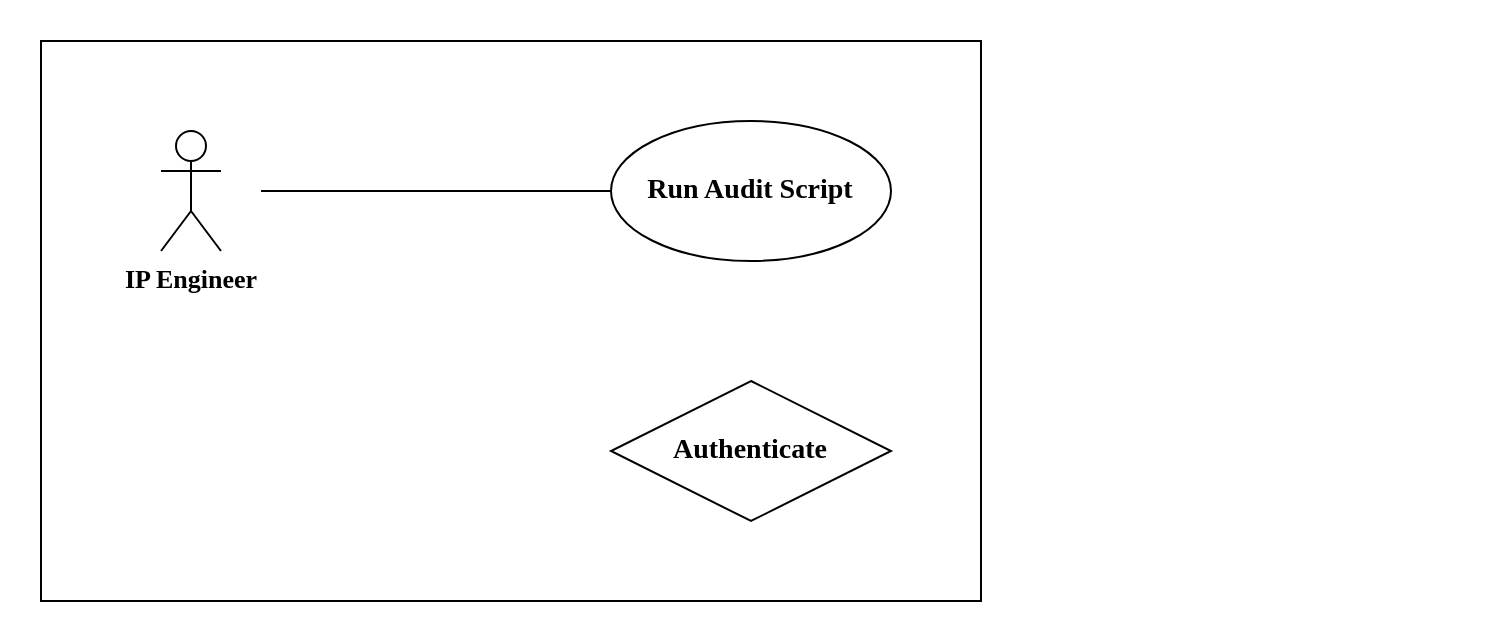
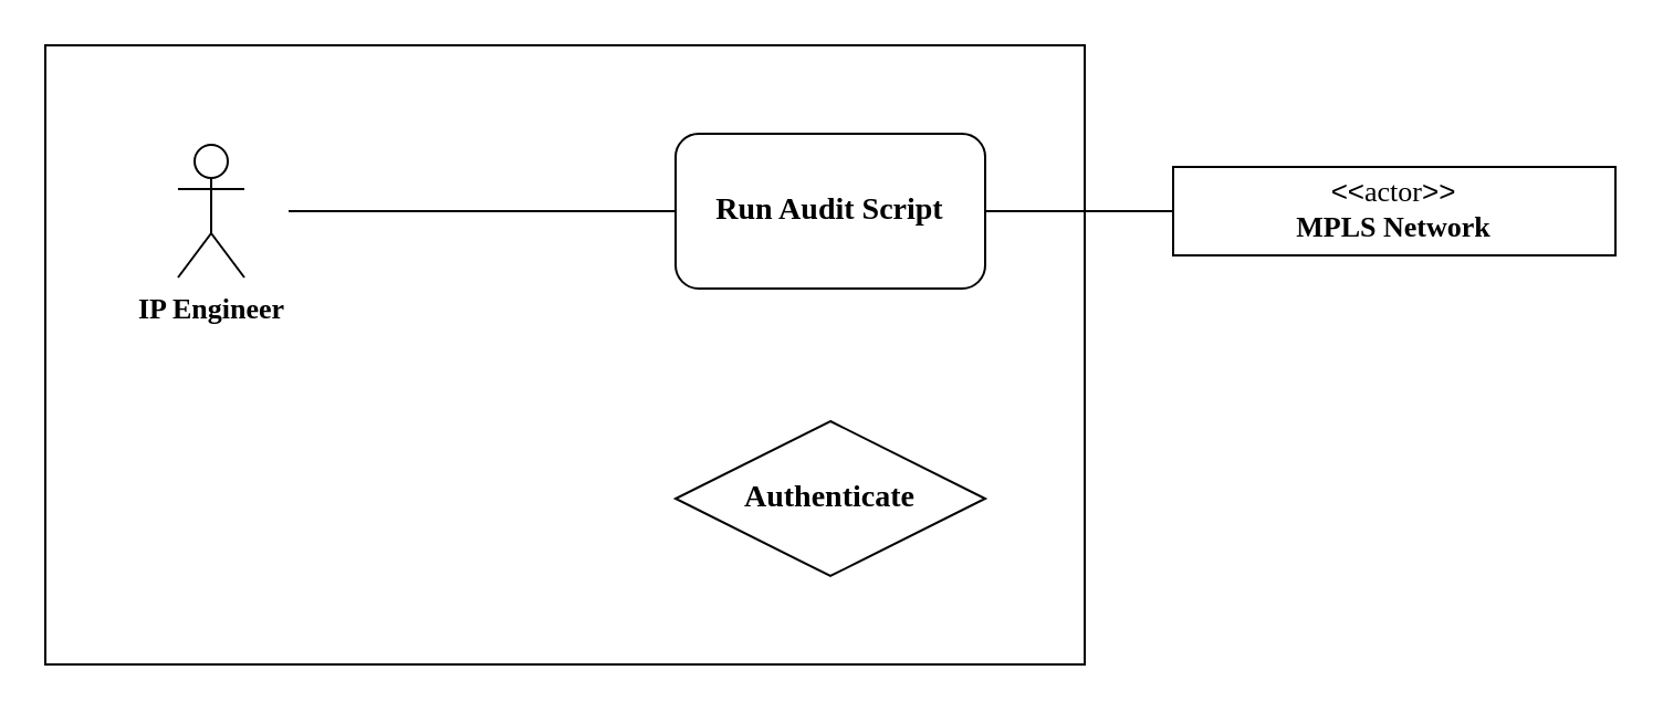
  <mxCell id="0" />
  <mxCell id="1" parent="0" />
  <mxCell id="2" value="&lt;font face=&quot;Old Standard TT&quot; size=&quot;1&quot;&gt;&lt;b style=&quot;font-size: 13px&quot;&gt;IP Engineer&lt;/b&gt;&lt;/font&gt;" style="shape=umlActor;html=1;verticalLabelPosition=bottom;verticalAlign=top;align=center;" parent="1" vertex="1"><mxGeometry x="80" y="65" width="30" height="60" as="geometry" /></mxCell>
  <mxCell id="3" value="&lt;font face=&quot;Old Standard TT&quot;&gt;&lt;span style=&quot;font-size: 14px&quot;&gt;&lt;b&gt;Authenticate&lt;/b&gt;&lt;/span&gt;&lt;/font&gt;" style="rhombus;whiteSpace=wrap;html=1;fillColor=none;" parent="1" vertex="1"><mxGeometry x="305" y="190" width="140" height="70" as="geometry" /></mxCell>
- <mxCell id="4" value="&lt;font face=&quot;Old Standard TT&quot; size=&quot;1&quot;&gt;&lt;b style=&quot;font-size: 14px&quot;&gt;Run Audit Script&lt;/b&gt;&lt;/font&gt;" style="ellipse;whiteSpace=wrap;html=1;fillColor=none;" parent="1" vertex="1"><mxGeometry x="305" y="60" width="140" height="70" as="geometry" /></mxCell>
+ <mxCell id="4" value="&lt;font face=&quot;Old Standard TT&quot; size=&quot;1&quot;&gt;&lt;b style=&quot;font-size: 14px&quot;&gt;Run Audit Script&lt;/b&gt;&lt;/font&gt;" style="whiteSpace=wrap;html=1;fillColor=none;rounded=1;" parent="1" vertex="1"><mxGeometry x="305" y="60" width="140" height="70" as="geometry" /></mxCell>
  <mxCell id="5" value="" style="edgeStyle=none;html=1;endArrow=none;verticalAlign=bottom;entryX=0;entryY=0.5;entryDx=0;entryDy=0;" parent="1" target="4" edge="1"><mxGeometry width="160" relative="1" as="geometry"><mxPoint x="130" y="95" as="sourcePoint" /><mxPoint x="280" y="15" as="targetPoint" /></mxGeometry></mxCell>
+ <mxCell id="6" value="&lt;p style=&quot;margin: 4px 0px 0px ; text-align: center ; font-size: 13px&quot;&gt;&amp;lt;&amp;lt;&lt;font face=&quot;Old Standard TT&quot; style=&quot;font-size: 13px&quot;&gt;actor&lt;/font&gt;&amp;gt;&amp;gt;&lt;br&gt;&lt;b&gt;&lt;font face=&quot;Old Standard TT&quot; style=&quot;font-size: 13px&quot;&gt;MPLS Network&lt;/font&gt;&lt;/b&gt;&lt;/p&gt;" style="shape=rect;html=1;overflow=fill;html=1;whiteSpace=wrap;align=center;fillColor=none;" vertex="1" parent="1"><mxGeometry x="530" y="75" width="200" height="40" as="geometry" /></mxCell>
+ <mxCell id="7" value="" style="edgeStyle=none;html=1;endArrow=none;verticalAlign=bottom;entryX=0;entryY=0.5;entryDx=0;entryDy=0;exitX=1;exitY=0.5;exitDx=0;exitDy=0;" edge="1" parent="1" source="4" target="6"><mxGeometry width="160" relative="1" as="geometry"><mxPoint x="350" y="0" as="sourcePoint" /><mxPoint x="510" y="0" as="targetPoint" /></mxGeometry></mxCell>
  <mxCell id="8" value="" style="shape=rect;html=1;verticalAlign=top;fontStyle=1;whiteSpace=wrap;align=center;fillColor=none;" vertex="1" parent="1"><mxGeometry x="20" y="20" width="470" height="280" as="geometry" /></mxCell>
